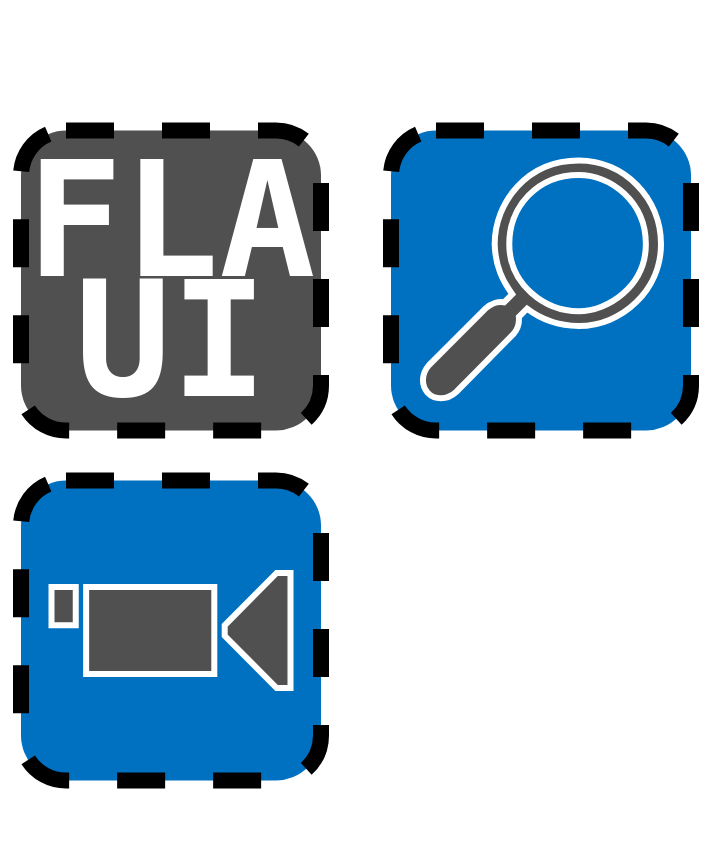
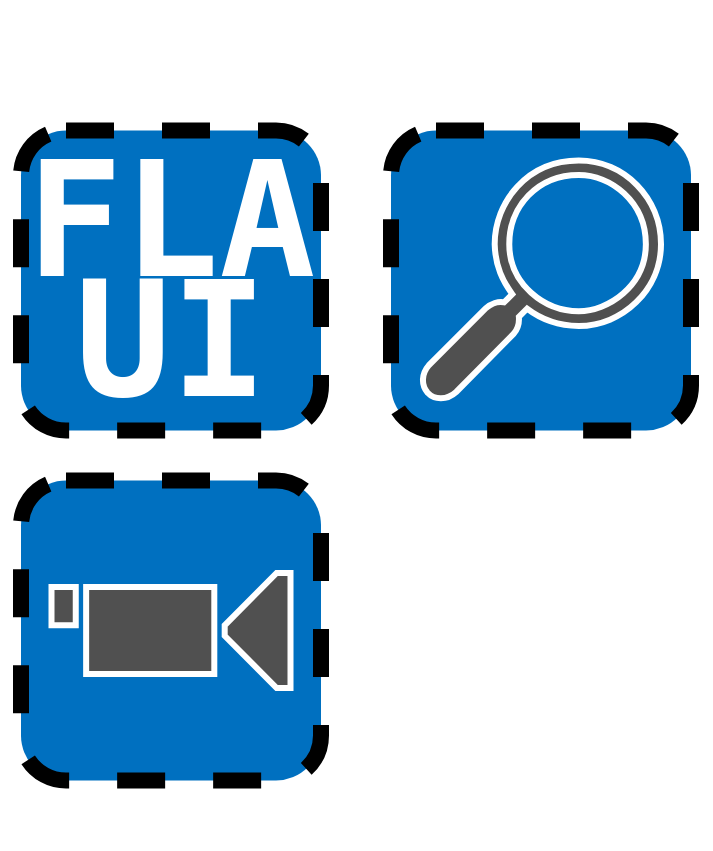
  <mxCell id="0" />
  <mxCell id="1" parent="0" />
- <mxCell id="2" value="&lt;p style=&quot;line-height: 75%; font-size: 160px;&quot;&gt;&lt;/p&gt;&lt;pre style=&quot;line-height: 75%; font-size: 160px;&quot;&gt;FLA&lt;br style=&quot;font-size: 160px;&quot;&gt;UI&lt;/pre&gt;&lt;p style=&quot;font-size: 160px;&quot;&gt;&lt;/p&gt;" style="whiteSpace=wrap;html=1;aspect=fixed;rounded=1;strokeWidth=16;fontSize=160;fontStyle=1;fillColor=#505050;strokeColor=#000000;fontColor=#ffffff;perimeterSpacing=1;dashed=1;fontFamily=Lucida Console;horizontal=1;spacing=2;" vertex="1" parent="1"><mxGeometry x="20.5" y="20" width="300" height="300" as="geometry" /></mxCell>
+ <mxCell id="2" value="&lt;p style=&quot;line-height: 75%; font-size: 160px;&quot;&gt;&lt;/p&gt;&lt;pre style=&quot;line-height: 75%; font-size: 160px;&quot;&gt;FLA&lt;br style=&quot;font-size: 160px;&quot;&gt;UI&lt;/pre&gt;&lt;p style=&quot;font-size: 160px;&quot;&gt;&lt;/p&gt;" style="whiteSpace=wrap;html=1;aspect=fixed;rounded=1;strokeWidth=16;fontSize=160;fontStyle=1;fillColor=#0070C0;strokeColor=#000000;fontColor=#ffffff;perimeterSpacing=1;dashed=1;fontFamily=Lucida Console;horizontal=1;spacing=2;" vertex="1" parent="1"><mxGeometry x="20.5" y="20" width="300" height="300" as="geometry" /></mxCell>
  <mxCell id="3" value="" style="whiteSpace=wrap;html=1;aspect=fixed;rounded=1;strokeWidth=16;fontSize=160;fontStyle=1;fillColor=#0070C0;strokeColor=#000000;fontColor=#ffffff;perimeterSpacing=1;dashed=1;fontFamily=Lucida Console;horizontal=1;spacing=2;" vertex="1" parent="1"><mxGeometry x="390.5" y="20" width="300" height="300" as="geometry" /></mxCell>
  <mxCell id="4" value="&lt;p style=&quot;line-height: 75% ; font-size: 160px&quot;&gt;&lt;/p&gt;&lt;pre style=&quot;line-height: 75% ; font-size: 160px&quot;&gt;&lt;br&gt;&lt;/pre&gt;&lt;p style=&quot;font-size: 160px&quot;&gt;&lt;/p&gt;" style="whiteSpace=wrap;html=1;aspect=fixed;rounded=1;strokeWidth=16;fontSize=160;fontStyle=1;fillColor=#0070C0;strokeColor=#000000;fontColor=#ffffff;perimeterSpacing=1;dashed=1;fontFamily=Lucida Console;horizontal=1;spacing=2;" vertex="1" parent="1"><mxGeometry x="20.5" y="370" width="300" height="300" as="geometry" /></mxCell>
  <mxCell id="5" value="" style="pointerEvents=1;shadow=0;dashed=0;html=1;strokeColor=#FFFFFF;fillColor=#505050;labelPosition=center;verticalLabelPosition=bottom;verticalAlign=top;outlineConnect=0;align=center;shape=mxgraph.office.concepts.search;strokeWidth=6;perimeterSpacing=0;gradientColor=none;" vertex="1" parent="1"><mxGeometry x="420.5" y="50" width="240" height="240" as="geometry" /></mxCell>
  <mxCell id="6" value="" style="pointerEvents=1;shadow=0;dashed=0;html=1;strokeColor=#FFFFFF;fillColor=#505050;labelPosition=center;verticalLabelPosition=bottom;verticalAlign=top;outlineConnect=0;align=center;shape=mxgraph.office.devices.video_camera;strokeWidth=6;" vertex="1" parent="1"><mxGeometry x="51" y="462.5" width="239" height="115" as="geometry" /></mxCell>
